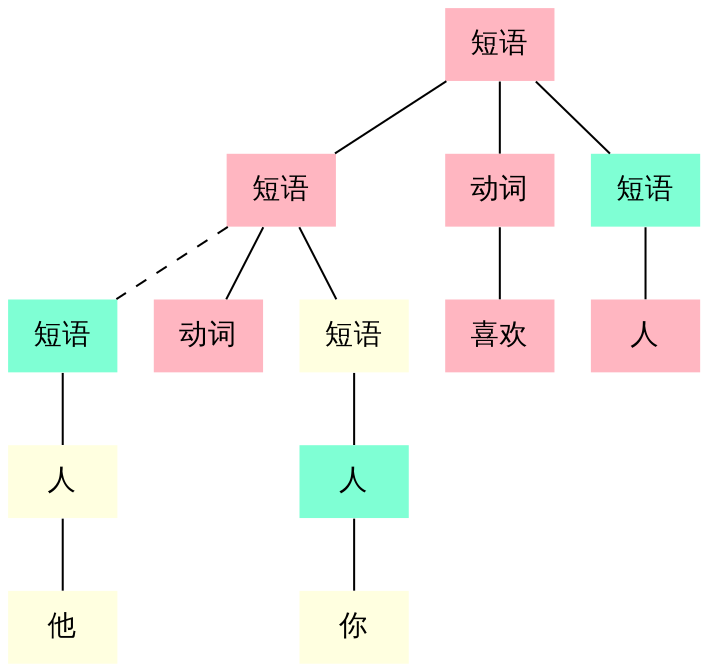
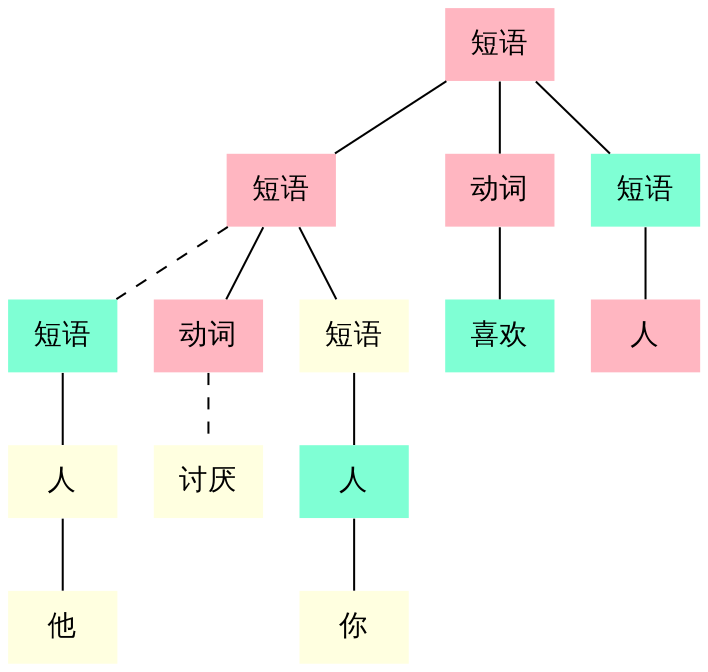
  digraph {
    node [fillcolor=lightpink shape=none style=filled]
    edge [dir=none style=solid]
    n1 [label="短语"]
    n2 [label="短语"]
    n3 [label="动词"]
    n4 [fillcolor=aquamarine label="短语"]
    n5 [fillcolor=aquamarine label="短语"]
    n6 [label="动词"]
    n7 [fillcolor=lightyellow label="短语"]
-   "喜欢"
+   "喜欢" [fillcolor=aquamarine]
    n9 [label="人"]
    n10 [fillcolor=lightyellow label="人"]
+   "讨厌" [fillcolor=lightyellow]
    n12 [fillcolor=aquamarine label="人"]
    "他" [fillcolor=lightyellow]
    "你" [fillcolor=lightyellow]
    n1 -> n2
    n1 -> n3
    n1 -> n4
    n2 -> n5 [style=dashed]
    n2 -> n6
    n2 -> n7
    n3 -> "喜欢"
    n4 -> n9
    n5 -> n10
+   n6 -> "讨厌" [style=dashed]
    n7 -> n12
    n10 -> "他"
    n12 -> "你"
  }
